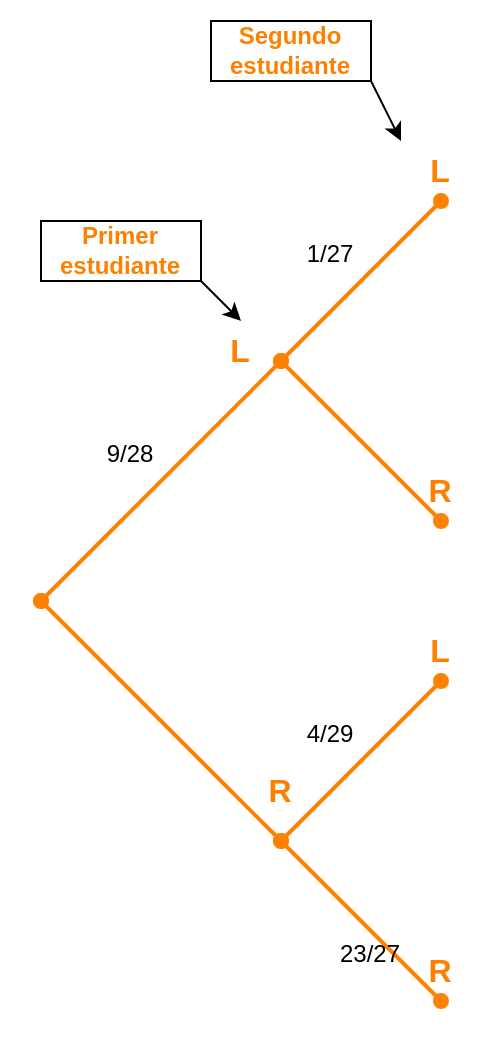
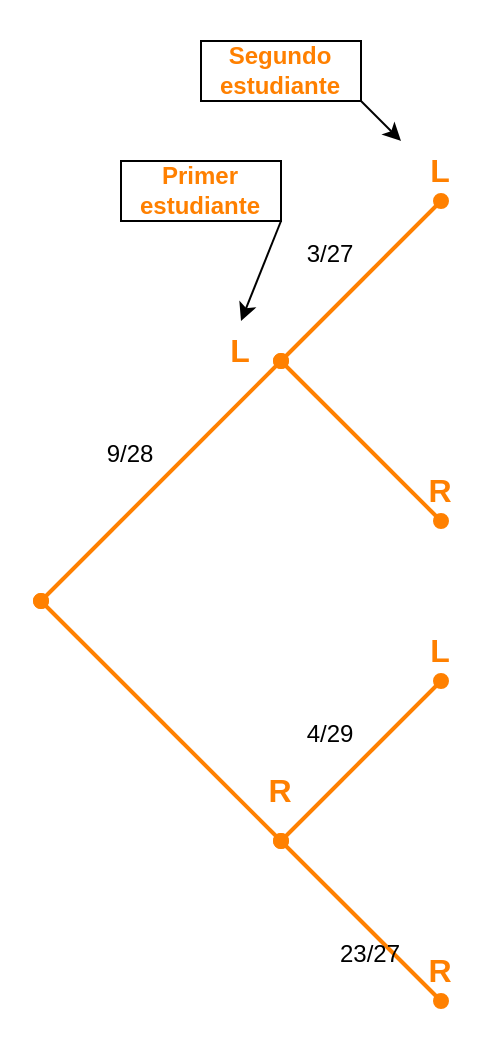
  <mxCell id="0" />
  <mxCell id="1" parent="0" />
  <mxCell id="2" value="" style="group" vertex="1" connectable="0" parent="1"><mxGeometry x="20" y="70" width="210" height="430" as="geometry" /></mxCell>
  <mxCell id="3" value="" style="endArrow=none;html=1;rounded=0;strokeColor=#FF8000;strokeWidth=2;startArrow=oval;startFill=1;" edge="1" parent="2"><mxGeometry width="50" height="50" relative="1" as="geometry"><mxPoint y="230" as="sourcePoint" /><mxPoint x="120" y="110" as="targetPoint" /></mxGeometry></mxCell>
  <mxCell id="4" value="" style="endArrow=none;html=1;rounded=0;strokeColor=#FF8000;strokeWidth=2;startArrow=oval;startFill=1;" edge="1" parent="2"><mxGeometry width="50" height="50" relative="1" as="geometry"><mxPoint y="230" as="sourcePoint" /><mxPoint x="120" y="350" as="targetPoint" /></mxGeometry></mxCell>
  <mxCell id="5" value="&lt;font color=&quot;#ff8000&quot; style=&quot;font-size: 16px;&quot;&gt;&lt;b&gt;L&lt;/b&gt;&lt;/font&gt;" style="text;html=1;strokeColor=none;fillColor=none;align=center;verticalAlign=middle;whiteSpace=wrap;rounded=0;" vertex="1" parent="2"><mxGeometry x="90" y="90" width="20" height="30" as="geometry" /></mxCell>
  <mxCell id="6" value="" style="endArrow=oval;html=1;rounded=0;strokeColor=#FF8000;strokeWidth=2;startArrow=oval;startFill=1;endFill=1;" edge="1" parent="2"><mxGeometry width="50" height="50" relative="1" as="geometry"><mxPoint x="120" y="110" as="sourcePoint" /><mxPoint x="200" y="30" as="targetPoint" /></mxGeometry></mxCell>
  <mxCell id="7" value="&lt;font color=&quot;#ff8000&quot; style=&quot;font-size: 16px;&quot;&gt;&lt;b&gt;R&lt;/b&gt;&lt;/font&gt;" style="text;html=1;strokeColor=none;fillColor=none;align=center;verticalAlign=middle;whiteSpace=wrap;rounded=0;" vertex="1" parent="2"><mxGeometry x="110" y="310" width="20" height="30" as="geometry" /></mxCell>
  <mxCell id="8" value="" style="endArrow=oval;html=1;rounded=0;strokeColor=#FF8000;strokeWidth=2;startArrow=oval;startFill=1;endFill=1;" edge="1" parent="2"><mxGeometry width="50" height="50" relative="1" as="geometry"><mxPoint x="120" y="350" as="sourcePoint" /><mxPoint x="200" y="430" as="targetPoint" /></mxGeometry></mxCell>
  <mxCell id="9" value="" style="endArrow=oval;html=1;rounded=0;strokeColor=#FF8000;strokeWidth=2;startArrow=oval;startFill=1;endFill=1;" edge="1" parent="2"><mxGeometry width="50" height="50" relative="1" as="geometry"><mxPoint x="120" y="350" as="sourcePoint" /><mxPoint x="200" y="270" as="targetPoint" /></mxGeometry></mxCell>
  <mxCell id="10" value="" style="endArrow=oval;html=1;rounded=0;strokeColor=#FF8000;strokeWidth=2;startArrow=oval;startFill=1;endFill=1;" edge="1" parent="2"><mxGeometry width="50" height="50" relative="1" as="geometry"><mxPoint x="120" y="110" as="sourcePoint" /><mxPoint x="200" y="190" as="targetPoint" /></mxGeometry></mxCell>
  <mxCell id="11" value="&lt;font color=&quot;#ff8000&quot; style=&quot;font-size: 16px;&quot;&gt;&lt;b&gt;L&lt;/b&gt;&lt;/font&gt;" style="text;html=1;strokeColor=none;fillColor=none;align=center;verticalAlign=middle;whiteSpace=wrap;rounded=0;" vertex="1" parent="2"><mxGeometry x="190" width="20" height="30" as="geometry" /></mxCell>
  <mxCell id="12" value="&lt;font color=&quot;#ff8000&quot; style=&quot;font-size: 16px;&quot;&gt;&lt;b&gt;L&lt;/b&gt;&lt;/font&gt;" style="text;html=1;strokeColor=none;fillColor=none;align=center;verticalAlign=middle;whiteSpace=wrap;rounded=0;" vertex="1" parent="2"><mxGeometry x="190" y="240" width="20" height="30" as="geometry" /></mxCell>
  <mxCell id="13" value="&lt;font color=&quot;#ff8000&quot; style=&quot;font-size: 16px;&quot;&gt;&lt;b&gt;R&lt;/b&gt;&lt;/font&gt;" style="text;html=1;strokeColor=none;fillColor=none;align=center;verticalAlign=middle;whiteSpace=wrap;rounded=0;" vertex="1" parent="2"><mxGeometry x="190" y="160" width="20" height="30" as="geometry" /></mxCell>
  <mxCell id="14" value="&lt;font color=&quot;#ff8000&quot; style=&quot;font-size: 16px;&quot;&gt;&lt;b&gt;R&lt;/b&gt;&lt;/font&gt;" style="text;html=1;strokeColor=none;fillColor=none;align=center;verticalAlign=middle;whiteSpace=wrap;rounded=0;" vertex="1" parent="2"><mxGeometry x="190" y="400" width="20" height="30" as="geometry" /></mxCell>
  <mxCell id="15" value="&lt;font color=&quot;#000000&quot; style=&quot;font-size: 12px;&quot;&gt;9/28&lt;/font&gt;" style="text;html=1;strokeColor=none;fillColor=none;align=center;verticalAlign=middle;whiteSpace=wrap;rounded=0;fontSize=16;fontColor=#FF8000;" vertex="1" parent="2"><mxGeometry x="30" y="140" width="30" height="30" as="geometry" /></mxCell>
- <mxCell id="16" value="&lt;font color=&quot;#000000&quot; style=&quot;font-size: 12px;&quot;&gt;1/27&lt;/font&gt;" style="text;html=1;strokeColor=none;fillColor=none;align=center;verticalAlign=middle;whiteSpace=wrap;rounded=0;fontSize=16;fontColor=#FF8000;" vertex="1" parent="2"><mxGeometry x="130" y="40" width="30" height="30" as="geometry" /></mxCell>
+ <mxCell id="16" value="&lt;font color=&quot;#000000&quot; style=&quot;font-size: 12px;&quot;&gt;3/27&lt;/font&gt;" style="text;html=1;strokeColor=none;fillColor=none;align=center;verticalAlign=middle;whiteSpace=wrap;rounded=0;fontSize=16;fontColor=#FF8000;" vertex="1" parent="2"><mxGeometry x="130" y="40" width="30" height="30" as="geometry" /></mxCell>
  <mxCell id="17" value="&lt;font color=&quot;#000000&quot; style=&quot;font-size: 12px;&quot;&gt;4/29&lt;/font&gt;" style="text;html=1;strokeColor=none;fillColor=none;align=center;verticalAlign=middle;whiteSpace=wrap;rounded=0;fontSize=16;fontColor=#FF8000;" vertex="1" parent="2"><mxGeometry x="130" y="280" width="30" height="30" as="geometry" /></mxCell>
  <mxCell id="18" value="&lt;font color=&quot;#000000&quot; style=&quot;font-size: 12px;&quot;&gt;23/27&lt;/font&gt;" style="text;html=1;strokeColor=none;fillColor=none;align=center;verticalAlign=middle;whiteSpace=wrap;rounded=0;fontSize=16;fontColor=#FF8000;" vertex="1" parent="2"><mxGeometry x="150" y="390" width="30" height="30" as="geometry" /></mxCell>
- <mxCell id="19" value="&lt;font color=&quot;#ff8000&quot; style=&quot;font-size: 12px;&quot;&gt;&lt;b&gt;Primer estudiante&lt;/b&gt;&lt;/font&gt;" style="text;html=1;strokeColor=default;fillColor=none;align=center;verticalAlign=middle;whiteSpace=wrap;rounded=0;" vertex="1" parent="2"><mxGeometry y="40" width="80" height="30" as="geometry" /></mxCell>
+ <mxCell id="19" value="&lt;font color=&quot;#ff8000&quot; style=&quot;font-size: 12px;&quot;&gt;&lt;b&gt;Primer estudiante&lt;/b&gt;&lt;/font&gt;" style="text;html=1;strokeColor=default;fillColor=none;align=center;verticalAlign=middle;whiteSpace=wrap;rounded=0;" vertex="1" parent="2"><mxGeometry x="40" y="10" width="80" height="30" as="geometry" /></mxCell>
  <mxCell id="20" value="" style="endArrow=classic;html=1;rounded=0;strokeColor=#000000;strokeWidth=1;fontSize=12;fontColor=#FF8000;exitX=1;exitY=1;exitDx=0;exitDy=0;entryX=0.5;entryY=0;entryDx=0;entryDy=0;" edge="1" parent="2" source="19" target="5"><mxGeometry width="50" height="50" relative="1" as="geometry"><mxPoint x="-200" y="160" as="sourcePoint" /><mxPoint x="-180" y="190" as="targetPoint" /></mxGeometry></mxCell>
- <mxCell id="21" value="&lt;font color=&quot;#ff8000&quot; style=&quot;font-size: 12px;&quot;&gt;&lt;b&gt;Segundo estudiante&lt;/b&gt;&lt;/font&gt;" style="text;html=1;strokeColor=default;fillColor=none;align=center;verticalAlign=middle;whiteSpace=wrap;rounded=0;" vertex="1" parent="1"><mxGeometry x="105" y="10" width="80" height="30" as="geometry" /></mxCell>
+ <mxCell id="21" value="&lt;font color=&quot;#ff8000&quot; style=&quot;font-size: 12px;&quot;&gt;&lt;b&gt;Segundo estudiante&lt;/b&gt;&lt;/font&gt;" style="text;html=1;strokeColor=default;fillColor=none;align=center;verticalAlign=middle;whiteSpace=wrap;rounded=0;" vertex="1" parent="1"><mxGeometry x="100" y="20" width="80" height="30" as="geometry" /></mxCell>
  <mxCell id="22" value="" style="endArrow=classic;html=1;rounded=0;strokeColor=#000000;strokeWidth=1;fontSize=12;fontColor=#FF8000;exitX=1;exitY=1;exitDx=0;exitDy=0;" edge="1" parent="1" source="21"><mxGeometry width="50" height="50" relative="1" as="geometry"><mxPoint x="110" y="150" as="sourcePoint" /><mxPoint x="200" y="70" as="targetPoint" /></mxGeometry></mxCell>
